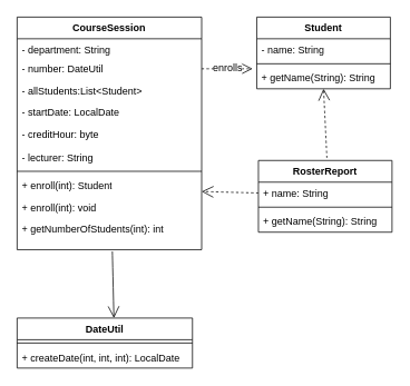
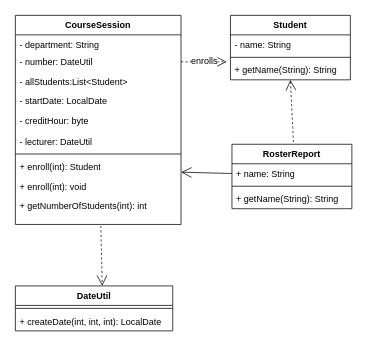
  <mxCell id="0" />
  <mxCell id="1" parent="0" />
  <mxCell id="2" value="Student" style="swimlane;fontStyle=1;align=center;verticalAlign=top;childLayout=stackLayout;horizontal=1;startSize=26;horizontalStack=0;resizeParent=1;resizeParentMax=0;resizeLast=0;collapsible=1;marginBottom=0;whiteSpace=wrap;html=1;" parent="1" vertex="1"><mxGeometry x="307" y="20" width="160" height="86" as="geometry" /></mxCell>
  <mxCell id="3" value="- name: String" style="text;strokeColor=none;fillColor=none;align=left;verticalAlign=top;spacingLeft=4;spacingRight=4;overflow=hidden;rotatable=0;points=[[0,0.5],[1,0.5]];portConstraint=eastwest;whiteSpace=wrap;html=1;" parent="2" vertex="1"><mxGeometry y="26" width="160" height="26" as="geometry" /></mxCell>
  <mxCell id="4" value="" style="line;strokeWidth=1;fillColor=none;align=left;verticalAlign=middle;spacingTop=-1;spacingLeft=3;spacingRight=3;rotatable=0;labelPosition=right;points=[];portConstraint=eastwest;strokeColor=inherit;" parent="2" vertex="1"><mxGeometry y="52" width="160" height="8" as="geometry" /></mxCell>
  <mxCell id="5" value="+ getName(String): String" style="text;strokeColor=none;fillColor=none;align=left;verticalAlign=top;spacingLeft=4;spacingRight=4;overflow=hidden;rotatable=0;points=[[0,0.5],[1,0.5]];portConstraint=eastwest;whiteSpace=wrap;html=1;" parent="2" vertex="1"><mxGeometry y="60" width="160" height="26" as="geometry" /></mxCell>
  <mxCell id="6" value="CourseSession" style="swimlane;fontStyle=1;align=center;verticalAlign=top;childLayout=stackLayout;horizontal=1;startSize=26;horizontalStack=0;resizeParent=1;resizeParentMax=0;resizeLast=0;collapsible=1;marginBottom=0;whiteSpace=wrap;html=1;" parent="1" vertex="1"><mxGeometry x="20" y="20" width="221" height="279" as="geometry" /></mxCell>
  <mxCell id="7" value="- department: String" style="text;strokeColor=none;fillColor=none;align=left;verticalAlign=top;spacingLeft=4;spacingRight=4;overflow=hidden;rotatable=0;points=[[0,0.5],[1,0.5]];portConstraint=eastwest;whiteSpace=wrap;html=1;" parent="6" vertex="1"><mxGeometry y="26" width="221" height="23" as="geometry" /></mxCell>
  <mxCell id="8" value="- number: DateUtil" style="text;strokeColor=none;fillColor=none;align=left;verticalAlign=top;spacingLeft=4;spacingRight=4;overflow=hidden;rotatable=0;points=[[0,0.5],[1,0.5]];portConstraint=eastwest;whiteSpace=wrap;html=1;" parent="6" vertex="1"><mxGeometry y="49" width="221" height="26" as="geometry" /></mxCell>
  <mxCell id="9" value="- allStudents:List&amp;lt;Student&amp;gt;" style="text;strokeColor=none;fillColor=none;align=left;verticalAlign=top;spacingLeft=4;spacingRight=4;overflow=hidden;rotatable=0;points=[[0,0.5],[1,0.5]];portConstraint=eastwest;whiteSpace=wrap;html=1;" parent="6" vertex="1"><mxGeometry y="75" width="221" height="26" as="geometry" /></mxCell>
  <mxCell id="10" value="- startDate: LocalDate" style="text;strokeColor=none;fillColor=none;align=left;verticalAlign=top;spacingLeft=4;spacingRight=4;overflow=hidden;rotatable=0;points=[[0,0.5],[1,0.5]];portConstraint=eastwest;whiteSpace=wrap;html=1;" parent="6" vertex="1"><mxGeometry y="101" width="221" height="26" as="geometry" /></mxCell>
  <mxCell id="11" value="- creditHour: byte" style="text;strokeColor=none;fillColor=none;align=left;verticalAlign=top;spacingLeft=4;spacingRight=4;overflow=hidden;rotatable=0;points=[[0,0.5],[1,0.5]];portConstraint=eastwest;whiteSpace=wrap;html=1;" parent="6" vertex="1"><mxGeometry y="127" width="221" height="29" as="geometry" /></mxCell>
- <mxCell id="12" value="- lecturer: String" style="text;strokeColor=none;fillColor=none;align=left;verticalAlign=top;spacingLeft=4;spacingRight=4;overflow=hidden;rotatable=0;points=[[0,0.5],[1,0.5]];portConstraint=eastwest;whiteSpace=wrap;html=1;" parent="6" vertex="1"><mxGeometry y="156" width="221" height="25" as="geometry" /></mxCell>
+ <mxCell id="12" value="- lecturer: DateUtil" style="text;strokeColor=none;fillColor=none;align=left;verticalAlign=top;spacingLeft=4;spacingRight=4;overflow=hidden;rotatable=0;points=[[0,0.5],[1,0.5]];portConstraint=eastwest;whiteSpace=wrap;html=1;" parent="6" vertex="1"><mxGeometry y="156" width="221" height="25" as="geometry" /></mxCell>
  <mxCell id="13" value="" style="line;strokeWidth=1;fillColor=none;align=left;verticalAlign=middle;spacingTop=-1;spacingLeft=3;spacingRight=3;rotatable=0;labelPosition=right;points=[];portConstraint=eastwest;strokeColor=inherit;" parent="6" vertex="1"><mxGeometry y="181" width="221" height="8" as="geometry" /></mxCell>
  <mxCell id="14" value="+ enroll(int): Student" style="text;strokeColor=none;fillColor=none;align=left;verticalAlign=top;spacingLeft=4;spacingRight=4;overflow=hidden;rotatable=0;points=[[0,0.5],[1,0.5]];portConstraint=eastwest;whiteSpace=wrap;html=1;" parent="6" vertex="1"><mxGeometry y="189" width="221" height="26" as="geometry" /></mxCell>
  <mxCell id="15" value="+ enroll(int): void" style="text;strokeColor=none;fillColor=none;align=left;verticalAlign=top;spacingLeft=4;spacingRight=4;overflow=hidden;rotatable=0;points=[[0,0.5],[1,0.5]];portConstraint=eastwest;whiteSpace=wrap;html=1;" parent="6" vertex="1"><mxGeometry y="215" width="221" height="26" as="geometry" /></mxCell>
  <mxCell id="16" value="+ getNumberOfStudents(int): int" style="text;strokeColor=none;fillColor=none;align=left;verticalAlign=top;spacingLeft=4;spacingRight=4;overflow=hidden;rotatable=0;points=[[0,0.5],[1,0.5]];portConstraint=eastwest;whiteSpace=wrap;html=1;" parent="6" vertex="1"><mxGeometry y="241" width="221" height="38" as="geometry" /></mxCell>
  <mxCell id="17" value="DateUtil" style="swimlane;fontStyle=1;align=center;verticalAlign=top;childLayout=stackLayout;horizontal=1;startSize=26;horizontalStack=0;resizeParent=1;resizeParentMax=0;resizeLast=0;collapsible=1;marginBottom=0;whiteSpace=wrap;html=1;" parent="1" vertex="1"><mxGeometry x="20" y="381" width="210" height="60" as="geometry" /></mxCell>
  <mxCell id="18" value="" style="line;strokeWidth=1;fillColor=none;align=left;verticalAlign=middle;spacingTop=-1;spacingLeft=3;spacingRight=3;rotatable=0;labelPosition=right;points=[];portConstraint=eastwest;strokeColor=inherit;" parent="17" vertex="1"><mxGeometry y="26" width="210" height="8" as="geometry" /></mxCell>
  <mxCell id="19" value="+ createDate(int, int, int): LocalDate" style="text;strokeColor=none;fillColor=none;align=left;verticalAlign=top;spacingLeft=4;spacingRight=4;overflow=hidden;rotatable=0;points=[[0,0.5],[1,0.5]];portConstraint=eastwest;whiteSpace=wrap;html=1;" parent="17" vertex="1"><mxGeometry y="34" width="210" height="26" as="geometry" /></mxCell>
  <mxCell id="20" value="RosterReport" style="swimlane;fontStyle=1;align=center;verticalAlign=top;childLayout=stackLayout;horizontal=1;startSize=26;horizontalStack=0;resizeParent=1;resizeParentMax=0;resizeLast=0;collapsible=1;marginBottom=0;whiteSpace=wrap;html=1;" parent="1" vertex="1"><mxGeometry x="309" y="192" width="160" height="86" as="geometry" /></mxCell>
  <mxCell id="21" value="+ name: String" style="text;strokeColor=none;fillColor=none;align=left;verticalAlign=top;spacingLeft=4;spacingRight=4;overflow=hidden;rotatable=0;points=[[0,0.5],[1,0.5]];portConstraint=eastwest;whiteSpace=wrap;html=1;" parent="20" vertex="1"><mxGeometry y="26" width="160" height="26" as="geometry" /></mxCell>
  <mxCell id="22" value="" style="line;strokeWidth=1;fillColor=none;align=left;verticalAlign=middle;spacingTop=-1;spacingLeft=3;spacingRight=3;rotatable=0;labelPosition=right;points=[];portConstraint=eastwest;strokeColor=inherit;" parent="20" vertex="1"><mxGeometry y="52" width="160" height="8" as="geometry" /></mxCell>
  <mxCell id="23" value="+ getName(String): String" style="text;strokeColor=none;fillColor=none;align=left;verticalAlign=top;spacingLeft=4;spacingRight=4;overflow=hidden;rotatable=0;points=[[0,0.5],[1,0.5]];portConstraint=eastwest;whiteSpace=wrap;html=1;" parent="20" vertex="1"><mxGeometry y="60" width="160" height="26" as="geometry" /></mxCell>
  <mxCell id="24" value="enrolls" style="endArrow=open;endSize=12;dashed=1;html=1;rounded=0;fontSize=12;curved=1;exitX=1;exitY=0.5;exitDx=0;exitDy=0;" parent="1" source="8" edge="1"><mxGeometry x="0.016" width="160" relative="1" as="geometry"><mxPoint x="215" y="342" as="sourcePoint" /><mxPoint x="302" y="82" as="targetPoint" /><mxPoint as="offset" /></mxGeometry></mxCell>
  <mxCell id="25" value="" style="endArrow=open;endSize=12;dashed=1;html=1;rounded=0;fontSize=12;curved=1;entryX=0.5;entryY=1;entryDx=0;entryDy=0;" parent="1" target="2" edge="1"><mxGeometry x="0.016" width="160" relative="1" as="geometry"><mxPoint x="391" y="189" as="sourcePoint" /><mxPoint x="312" y="92" as="targetPoint" /><mxPoint as="offset" /></mxGeometry></mxCell>
- <mxCell id="26" value="" style="endArrow=open;endSize=12;dashed=1;html=1;rounded=0;fontSize=12;curved=1;exitX=0;exitY=0.5;exitDx=0;exitDy=0;entryX=1;entryY=0.75;entryDx=0;entryDy=0;" parent="1" source="21" target="6" edge="1"><mxGeometry x="0.029" width="160" relative="1" as="geometry"><mxPoint x="261" y="102" as="sourcePoint" /><mxPoint x="322" y="102" as="targetPoint" /><mxPoint as="offset" /></mxGeometry></mxCell>
- <mxCell id="27" value="" style="endArrow=open;endSize=12;dashed=0;html=1;rounded=0;fontSize=12;curved=1;exitX=0.516;exitY=1.053;exitDx=0;exitDy=0;exitPerimeter=0;entryX=0.552;entryY=0;entryDx=0;entryDy=0;entryPerimeter=0;" parent="1" source="16" target="17" edge="1"><mxGeometry x="0.025" width="160" relative="1" as="geometry"><mxPoint x="271" y="112" as="sourcePoint" /><mxPoint x="147" y="377" as="targetPoint" /><mxPoint as="offset" /></mxGeometry></mxCell>
+ <mxCell id="26" value="" style="endArrow=open;endSize=12;dashed=0;html=1;rounded=0;fontSize=12;curved=1;exitX=0;exitY=0.5;exitDx=0;exitDy=0;entryX=1;entryY=0.75;entryDx=0;entryDy=0;" parent="1" source="21" target="6" edge="1"><mxGeometry x="0.029" width="160" relative="1" as="geometry"><mxPoint x="261" y="102" as="sourcePoint" /><mxPoint x="322" y="102" as="targetPoint" /><mxPoint as="offset" /></mxGeometry></mxCell>
+ <mxCell id="27" value="" style="endArrow=open;endSize=12;dashed=1;html=1;rounded=0;fontSize=12;curved=1;exitX=0.516;exitY=1.053;exitDx=0;exitDy=0;exitPerimeter=0;entryX=0.552;entryY=0;entryDx=0;entryDy=0;entryPerimeter=0;" parent="1" source="16" target="17" edge="1"><mxGeometry x="0.025" width="160" relative="1" as="geometry"><mxPoint x="271" y="112" as="sourcePoint" /><mxPoint x="147" y="377" as="targetPoint" /><mxPoint as="offset" /></mxGeometry></mxCell>
